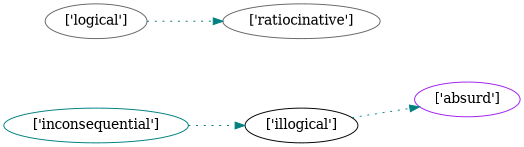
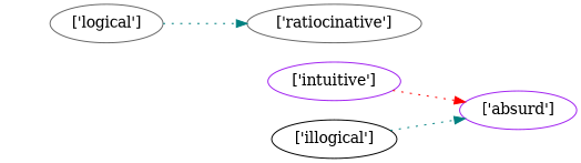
  strict digraph {
    rankdir=LR
    node [color=purple]
    edge [color=teal style=dotted]
+   "['intuitive']"
    "['absurd']"
-   "['inconsequential']" [color=teal]
    "['illogical']" [color=black]
    "['ratiocinative']" [color=gray40]
    "['logical']" [color=gray40]
-   "['inconsequential']" -> "['illogical']"
+   "['intuitive']" -> "['absurd']" [color=red]
    "['illogical']" -> "['absurd']"
    "['logical']" -> "['ratiocinative']"
  }
